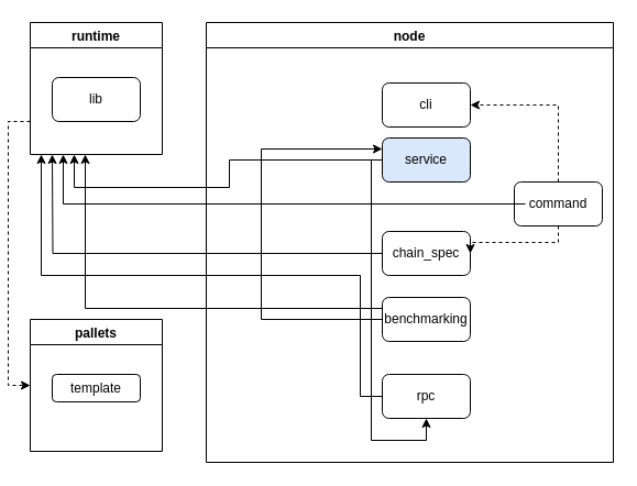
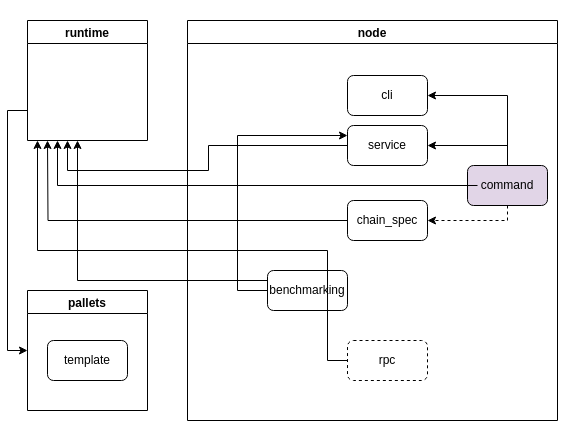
  <mxCell id="0" />
  <mxCell id="1" parent="0" />
  <mxCell id="2" value="node" style="swimlane;" parent="1" vertex="1"><mxGeometry x="180" y="20" width="370" height="400" as="geometry" /></mxCell>
  <mxCell id="3" value="cli" style="rounded=1;whiteSpace=wrap;html=1;" parent="2" vertex="1"><mxGeometry x="160" y="55" width="80" height="40" as="geometry" /></mxCell>
- <mxCell id="4" style="edgeStyle=orthogonalEdgeStyle;rounded=0;orthogonalLoop=1;jettySize=auto;html=1;exitX=0;exitY=0.5;exitDx=0;exitDy=0;entryX=0.5;entryY=1;entryDx=0;entryDy=0;" parent="2" source="5" target="14" edge="1"><mxGeometry relative="1" as="geometry"><Array as="points"><mxPoint x="150" y="125" /><mxPoint x="150" y="380" /><mxPoint x="200" y="380" /></Array></mxGeometry></mxCell>
- <mxCell id="5" value="service" style="rounded=1;whiteSpace=wrap;html=1;fillColor=#dae8fc;" parent="2" vertex="1"><mxGeometry x="160" y="105" width="80" height="40" as="geometry" /></mxCell>
- <mxCell id="6" value="chain_spec" style="rounded=1;whiteSpace=wrap;html=1;" parent="2" vertex="1"><mxGeometry x="160" y="190" width="80" height="40" as="geometry" /></mxCell>
+ <mxCell id="5" value="service" style="rounded=1;whiteSpace=wrap;html=1;" parent="2" vertex="1"><mxGeometry x="160" y="105" width="80" height="40" as="geometry" /></mxCell>
+ <mxCell id="6" value="chain_spec" style="rounded=1;whiteSpace=wrap;html=1;" parent="2" vertex="1"><mxGeometry x="160" y="180" width="80" height="40" as="geometry" /></mxCell>
  <mxCell id="7" style="edgeStyle=orthogonalEdgeStyle;rounded=0;orthogonalLoop=1;jettySize=auto;html=1;exitX=0;exitY=0.5;exitDx=0;exitDy=0;entryX=0;entryY=0.25;entryDx=0;entryDy=0;" parent="2" source="9" target="5" edge="1"><mxGeometry relative="1" as="geometry"><Array as="points"><mxPoint x="50" y="270" /><mxPoint x="50" y="115" /></Array></mxGeometry></mxCell>
  <mxCell id="8" style="edgeStyle=orthogonalEdgeStyle;rounded=0;orthogonalLoop=1;jettySize=auto;html=1;exitX=0;exitY=0.5;exitDx=0;exitDy=0;" parent="2" source="9" edge="1"><mxGeometry relative="1" as="geometry"><mxPoint x="-110" y="120" as="targetPoint" /><Array as="points"><mxPoint x="160" y="260" /><mxPoint x="-110" y="260" /></Array></mxGeometry></mxCell>
- <mxCell id="9" value="benchmarking" style="rounded=1;whiteSpace=wrap;html=1;" parent="2" vertex="1"><mxGeometry x="160" y="250" width="80" height="40" as="geometry" /></mxCell>
- <mxCell id="10" style="edgeStyle=orthogonalEdgeStyle;rounded=0;orthogonalLoop=1;jettySize=auto;html=1;exitX=0.5;exitY=0;exitDx=0;exitDy=0;entryX=1;entryY=0.5;entryDx=0;entryDy=0;dashed=1;" parent="2" source="13" target="3" edge="1"><mxGeometry relative="1" as="geometry" /></mxCell>
+ <mxCell id="9" value="benchmarking" style="rounded=1;whiteSpace=wrap;html=1;" parent="2" vertex="1"><mxGeometry x="80" y="250" width="80" height="40" as="geometry" /></mxCell>
+ <mxCell id="10" style="edgeStyle=orthogonalEdgeStyle;rounded=0;orthogonalLoop=1;jettySize=auto;html=1;exitX=0.5;exitY=0;exitDx=0;exitDy=0;entryX=1;entryY=0.5;entryDx=0;entryDy=0;" parent="2" source="13" target="3" edge="1"><mxGeometry relative="1" as="geometry" /></mxCell>
+ <mxCell id="11" style="edgeStyle=orthogonalEdgeStyle;rounded=0;orthogonalLoop=1;jettySize=auto;html=1;exitX=0.5;exitY=0;exitDx=0;exitDy=0;entryX=1;entryY=0.5;entryDx=0;entryDy=0;" parent="2" source="13" target="5" edge="1"><mxGeometry relative="1" as="geometry" /></mxCell>
  <mxCell id="12" style="edgeStyle=orthogonalEdgeStyle;rounded=0;orthogonalLoop=1;jettySize=auto;html=1;exitX=0.5;exitY=1;exitDx=0;exitDy=0;entryX=1;entryY=0.5;entryDx=0;entryDy=0;dashed=1;" parent="2" source="13" target="6" edge="1"><mxGeometry relative="1" as="geometry"><Array as="points"><mxPoint x="320" y="200" /></Array></mxGeometry></mxCell>
- <mxCell id="13" value="command" style="rounded=1;whiteSpace=wrap;html=1;" parent="2" vertex="1"><mxGeometry x="280" y="145" width="80" height="40" as="geometry" /></mxCell>
- <mxCell id="14" value="rpc" style="rounded=1;whiteSpace=wrap;html=1;" parent="2" vertex="1"><mxGeometry x="160" y="320" width="80" height="40" as="geometry" /></mxCell>
- <mxCell id="15" style="edgeStyle=orthogonalEdgeStyle;rounded=0;orthogonalLoop=1;jettySize=auto;html=1;exitX=0;exitY=0.75;exitDx=0;exitDy=0;entryX=0;entryY=0.5;entryDx=0;entryDy=0;dashed=1;" parent="1" source="16" target="21" edge="1"><mxGeometry relative="1" as="geometry" /></mxCell>
+ <mxCell id="13" value="command" style="rounded=1;whiteSpace=wrap;html=1;fillColor=#e1d5e7;" parent="2" vertex="1"><mxGeometry x="280" y="145" width="80" height="40" as="geometry" /></mxCell>
+ <mxCell id="14" value="rpc" style="rounded=1;whiteSpace=wrap;html=1;dashed=1;" parent="2" vertex="1"><mxGeometry x="160" y="320" width="80" height="40" as="geometry" /></mxCell>
+ <mxCell id="15" style="edgeStyle=orthogonalEdgeStyle;rounded=0;orthogonalLoop=1;jettySize=auto;html=1;exitX=0;exitY=0.75;exitDx=0;exitDy=0;entryX=0;entryY=0.5;entryDx=0;entryDy=0;" parent="1" source="16" target="21" edge="1"><mxGeometry relative="1" as="geometry" /></mxCell>
  <mxCell id="16" value="runtime" style="swimlane;" parent="1" vertex="1"><mxGeometry x="20" y="20" width="120" height="120" as="geometry" /></mxCell>
- <mxCell id="17" value="lib" style="rounded=1;whiteSpace=wrap;html=1;" parent="16" vertex="1"><mxGeometry x="20" y="50" width="80" height="40" as="geometry" /></mxCell>
  <mxCell id="18" style="edgeStyle=orthogonalEdgeStyle;rounded=0;orthogonalLoop=1;jettySize=auto;html=1;exitX=0;exitY=0.5;exitDx=0;exitDy=0;" parent="1" source="14" edge="1"><mxGeometry relative="1" as="geometry"><mxPoint x="30" y="140" as="targetPoint" /><Array as="points"><mxPoint x="320" y="360" /><mxPoint x="320" y="250" /><mxPoint x="30" y="250" /></Array></mxGeometry></mxCell>
  <mxCell id="19" style="edgeStyle=orthogonalEdgeStyle;rounded=0;orthogonalLoop=1;jettySize=auto;html=1;exitX=0;exitY=0.5;exitDx=0;exitDy=0;" parent="1" edge="1"><mxGeometry relative="1" as="geometry"><mxPoint x="470" y="185" as="sourcePoint" /><mxPoint x="50" y="140" as="targetPoint" /><Array as="points"><mxPoint x="50" y="185" /><mxPoint x="50" y="140" /></Array></mxGeometry></mxCell>
  <mxCell id="20" style="edgeStyle=orthogonalEdgeStyle;rounded=0;orthogonalLoop=1;jettySize=auto;html=1;exitX=0;exitY=0.5;exitDx=0;exitDy=0;entryX=0.25;entryY=1;entryDx=0;entryDy=0;" parent="1" edge="1" source="6"><mxGeometry relative="1" as="geometry"><mxPoint x="330" y="220" as="sourcePoint" /><mxPoint x="40" y="140" as="targetPoint" /></mxGeometry></mxCell>
  <mxCell id="21" value="pallets" style="swimlane;" parent="1" vertex="1"><mxGeometry x="20" y="290" width="120" height="120" as="geometry" /></mxCell>
- <mxCell id="22" value="template" style="rounded=1;whiteSpace=wrap;html=1;" parent="21" vertex="1"><mxGeometry x="20" y="50" width="80" height="25" as="geometry" /></mxCell>
+ <mxCell id="22" value="template" style="rounded=1;whiteSpace=wrap;html=1;" parent="21" vertex="1"><mxGeometry x="20" y="50" width="80" height="40" as="geometry" /></mxCell>
  <mxCell id="23" style="edgeStyle=orthogonalEdgeStyle;rounded=0;orthogonalLoop=1;jettySize=auto;html=1;exitX=0;exitY=0.5;exitDx=0;exitDy=0;" parent="1" edge="1"><mxGeometry relative="1" as="geometry"><mxPoint x="60" y="140" as="targetPoint" /><mxPoint x="340" y="145" as="sourcePoint" /><Array as="points"><mxPoint x="201" y="145" /><mxPoint x="201" y="170" /><mxPoint x="60" y="170" /></Array></mxGeometry></mxCell>
